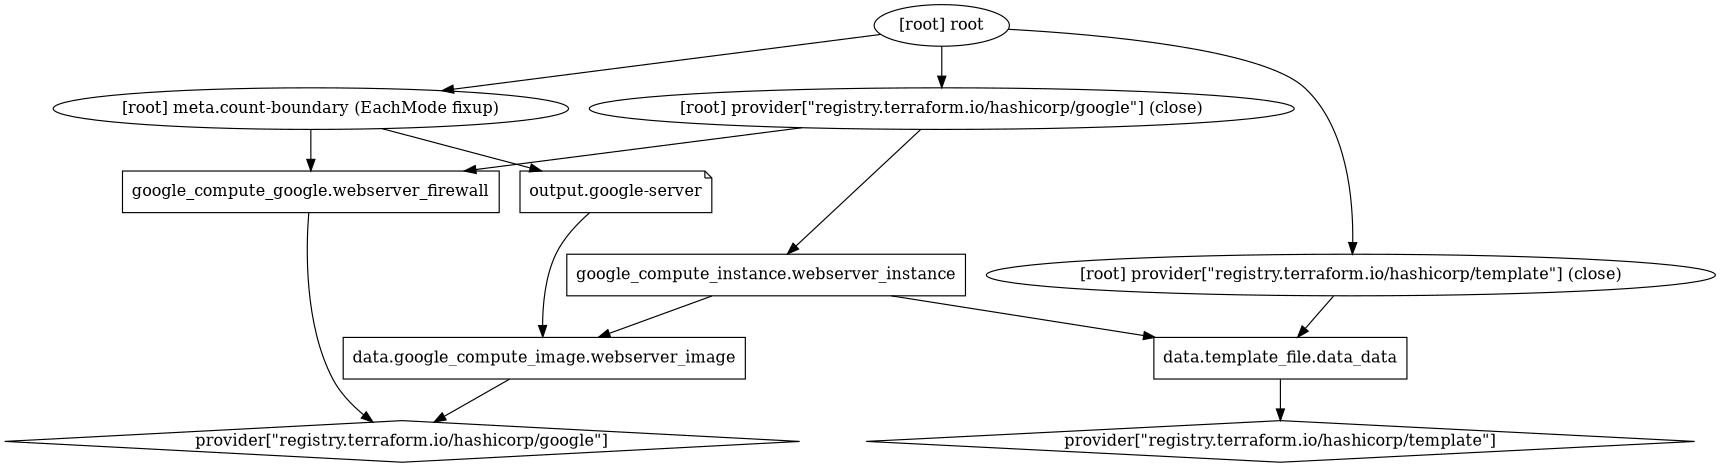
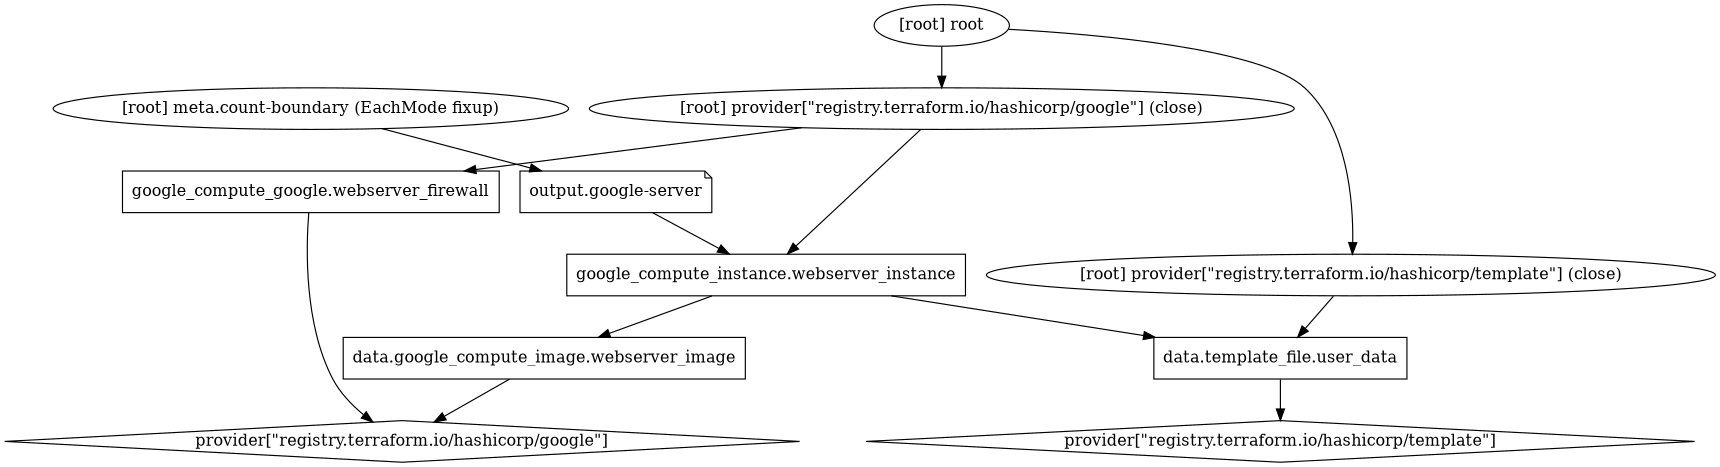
  digraph {
    compound=true
    newrank=true
    n1 [label="data.google_compute_image.webserver_image" shape=box]
    n2 [label="provider[\"registry.terraform.io/hashicorp/google\"]" shape=diamond]
-   n3 [label="data.template_file.data_data" shape=box]
+   n3 [label="data.template_file.user_data" shape=box]
    n4 [label="provider[\"registry.terraform.io/hashicorp/template\"]" shape=diamond]
    n5 [label="google_compute_google.webserver_firewall" shape=box]
    n6 [label="google_compute_instance.webserver_instance" shape=box]
    n7 [label="output.google-server" shape=note]
    "[root] meta.count-boundary (EachMode fixup)"
    "[root] provider[\"registry.terraform.io/hashicorp/google\"] (close)"
    "[root] provider[\"registry.terraform.io/hashicorp/template\"] (close)"
    "[root] root"
    subgraph sub_1 {
      n1
      n2
      n3
      n4
      n5
      n6
      n7
      "[root] meta.count-boundary (EachMode fixup)"
      "[root] provider[\"registry.terraform.io/hashicorp/google\"] (close)"
      "[root] provider[\"registry.terraform.io/hashicorp/template\"] (close)"
      "[root] root"
    }
    n1 -> n2
    n3 -> n4
    n5 -> n2
    n6 -> n1
    n6 -> n3
-   n7 -> n1
-   "[root] meta.count-boundary (EachMode fixup)" -> n5
+   n7 -> n6
    "[root] meta.count-boundary (EachMode fixup)" -> n7
    "[root] provider[\"registry.terraform.io/hashicorp/google\"] (close)" -> n5
    "[root] provider[\"registry.terraform.io/hashicorp/google\"] (close)" -> n6
    "[root] provider[\"registry.terraform.io/hashicorp/template\"] (close)" -> n3
-   "[root] root" -> "[root] meta.count-boundary (EachMode fixup)"
    "[root] root" -> "[root] provider[\"registry.terraform.io/hashicorp/google\"] (close)"
    "[root] root" -> "[root] provider[\"registry.terraform.io/hashicorp/template\"] (close)"
  }
